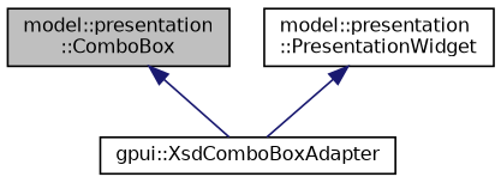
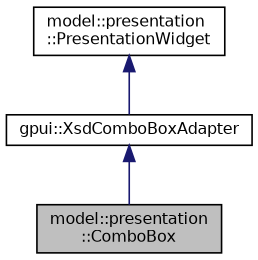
  digraph {
    node [color=black fillcolor=white fontname=Helvetica fontsize=10 shape=record style=filled]
    edge [color=midnightblue dir=back fontname=Helvetica fontsize=10 labelfontname=Helvetica labelfontsize=10 style=solid]
    n1 [fillcolor=grey75 fontcolor=black height=0.2 label="model::presentation\l::ComboBox" width=0.4]
    n2 [height=0.2 label="gpui::XsdComboBoxAdapter" width=0.4]
    n3 [height=0.2 label="model::presentation\l::PresentationWidget" width=0.4]
-   n1 -> n2
+   n2 -> n1
    n3 -> n2
  }
